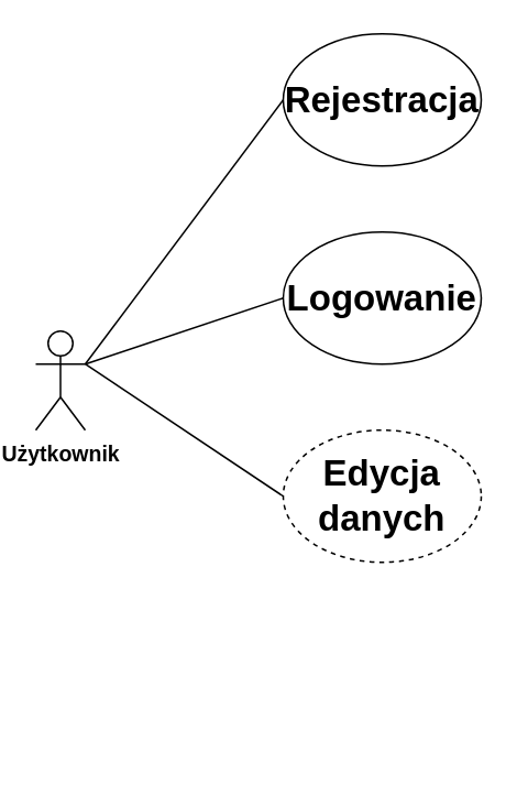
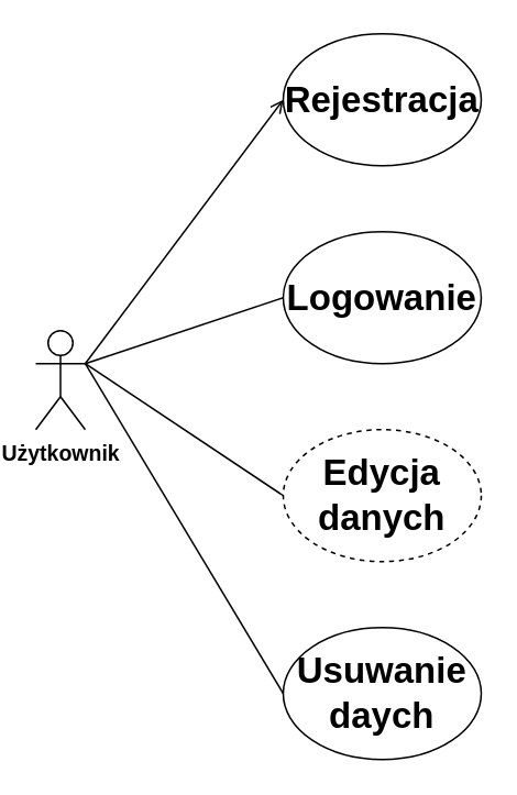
  <mxCell id="0" />
  <mxCell id="1" parent="0" />
  <mxCell id="2" value="&lt;b&gt;&lt;font style=&quot;font-size: 13px&quot;&gt;Użytkownik&lt;/font&gt;&lt;/b&gt;" style="shape=umlActor;verticalLabelPosition=bottom;labelBackgroundColor=#ffffff;verticalAlign=top;html=1;outlineConnect=0;" vertex="1" parent="1"><mxGeometry x="20" y="200" width="30" height="60" as="geometry" /></mxCell>
  <mxCell id="3" value="&lt;b&gt;&lt;font style=&quot;font-size: 22px&quot;&gt;Rejestracja&lt;/font&gt;&lt;/b&gt;" style="ellipse;whiteSpace=wrap;html=1;fontSize=24;" vertex="1" parent="1"><mxGeometry x="170" y="20" width="120" height="80" as="geometry" /></mxCell>
  <mxCell id="4" value="&lt;font style=&quot;font-size: 22px&quot; face=&quot;Helvetica&quot;&gt;Logowanie&lt;/font&gt;" style="ellipse;whiteSpace=wrap;html=1;fontFamily=Times New Roman;fontStyle=1;fontSize=24;" vertex="1" parent="1"><mxGeometry x="170" y="140" width="120" height="80" as="geometry" /></mxCell>
  <mxCell id="5" value="&lt;font style=&quot;font-size: 22px&quot;&gt;&lt;b&gt;Edycja danych&lt;/b&gt;&lt;/font&gt;" style="ellipse;whiteSpace=wrap;html=1;dashed=1;" vertex="1" parent="1"><mxGeometry x="170" y="260" width="120" height="80" as="geometry" /></mxCell>
+ <mxCell id="6" value="&lt;b&gt;&lt;font style=&quot;font-size: 22px&quot;&gt;Usuwanie daych&lt;/font&gt;&lt;/b&gt;" style="ellipse;whiteSpace=wrap;html=1;" vertex="1" parent="1"><mxGeometry x="170" y="380" width="120" height="80" as="geometry" /></mxCell>
  <mxCell id="7" value="" style="endArrow=none;html=1;strokeColor=#000000;exitX=1;exitY=0.333;exitDx=0;exitDy=0;exitPerimeter=0;entryX=0;entryY=0.5;entryDx=0;entryDy=0;" edge="1" parent="1" source="2" target="4"><mxGeometry width="50" height="50" relative="1" as="geometry"><mxPoint x="10" y="500" as="sourcePoint" /><mxPoint x="60" y="450" as="targetPoint" /></mxGeometry></mxCell>
- <mxCell id="8" value="" style="endArrow=none;html=1;strokeColor=#000000;entryX=0;entryY=0.5;entryDx=0;entryDy=0;exitX=1;exitY=0.333;exitDx=0;exitDy=0;exitPerimeter=0;" edge="1" parent="1" source="2" target="3"><mxGeometry width="50" height="50" relative="1" as="geometry"><mxPoint x="40" y="210" as="sourcePoint" /><mxPoint x="184.667" y="69.667" as="targetPoint" /></mxGeometry></mxCell>
+ <mxCell id="8" value="" style="endArrow=open;html=1;strokeColor=#000000;entryX=0;entryY=0.5;entryDx=0;entryDy=0;exitX=1;exitY=0.333;exitDx=0;exitDy=0;exitPerimeter=0;" edge="1" parent="1" source="2" target="3"><mxGeometry width="50" height="50" relative="1" as="geometry"><mxPoint x="40" y="210" as="sourcePoint" /><mxPoint x="184.667" y="69.667" as="targetPoint" /></mxGeometry></mxCell>
  <mxCell id="9" value="" style="endArrow=none;html=1;strokeColor=#000000;entryX=0;entryY=0.5;entryDx=0;entryDy=0;exitX=1;exitY=0.333;exitDx=0;exitDy=0;exitPerimeter=0;" edge="1" parent="1" source="2" target="5"><mxGeometry width="50" height="50" relative="1" as="geometry"><mxPoint x="50" y="210" as="sourcePoint" /><mxPoint x="170" y="280" as="targetPoint" /></mxGeometry></mxCell>
+ <mxCell id="10" value="" style="endArrow=none;html=1;strokeColor=#000000;entryX=0;entryY=0.5;entryDx=0;entryDy=0;exitX=1;exitY=0.333;exitDx=0;exitDy=0;exitPerimeter=0;" edge="1" parent="1" source="2" target="6"><mxGeometry width="50" height="50" relative="1" as="geometry"><mxPoint x="50" y="210" as="sourcePoint" /><mxPoint x="204.667" y="89.667" as="targetPoint" /></mxGeometry></mxCell>
